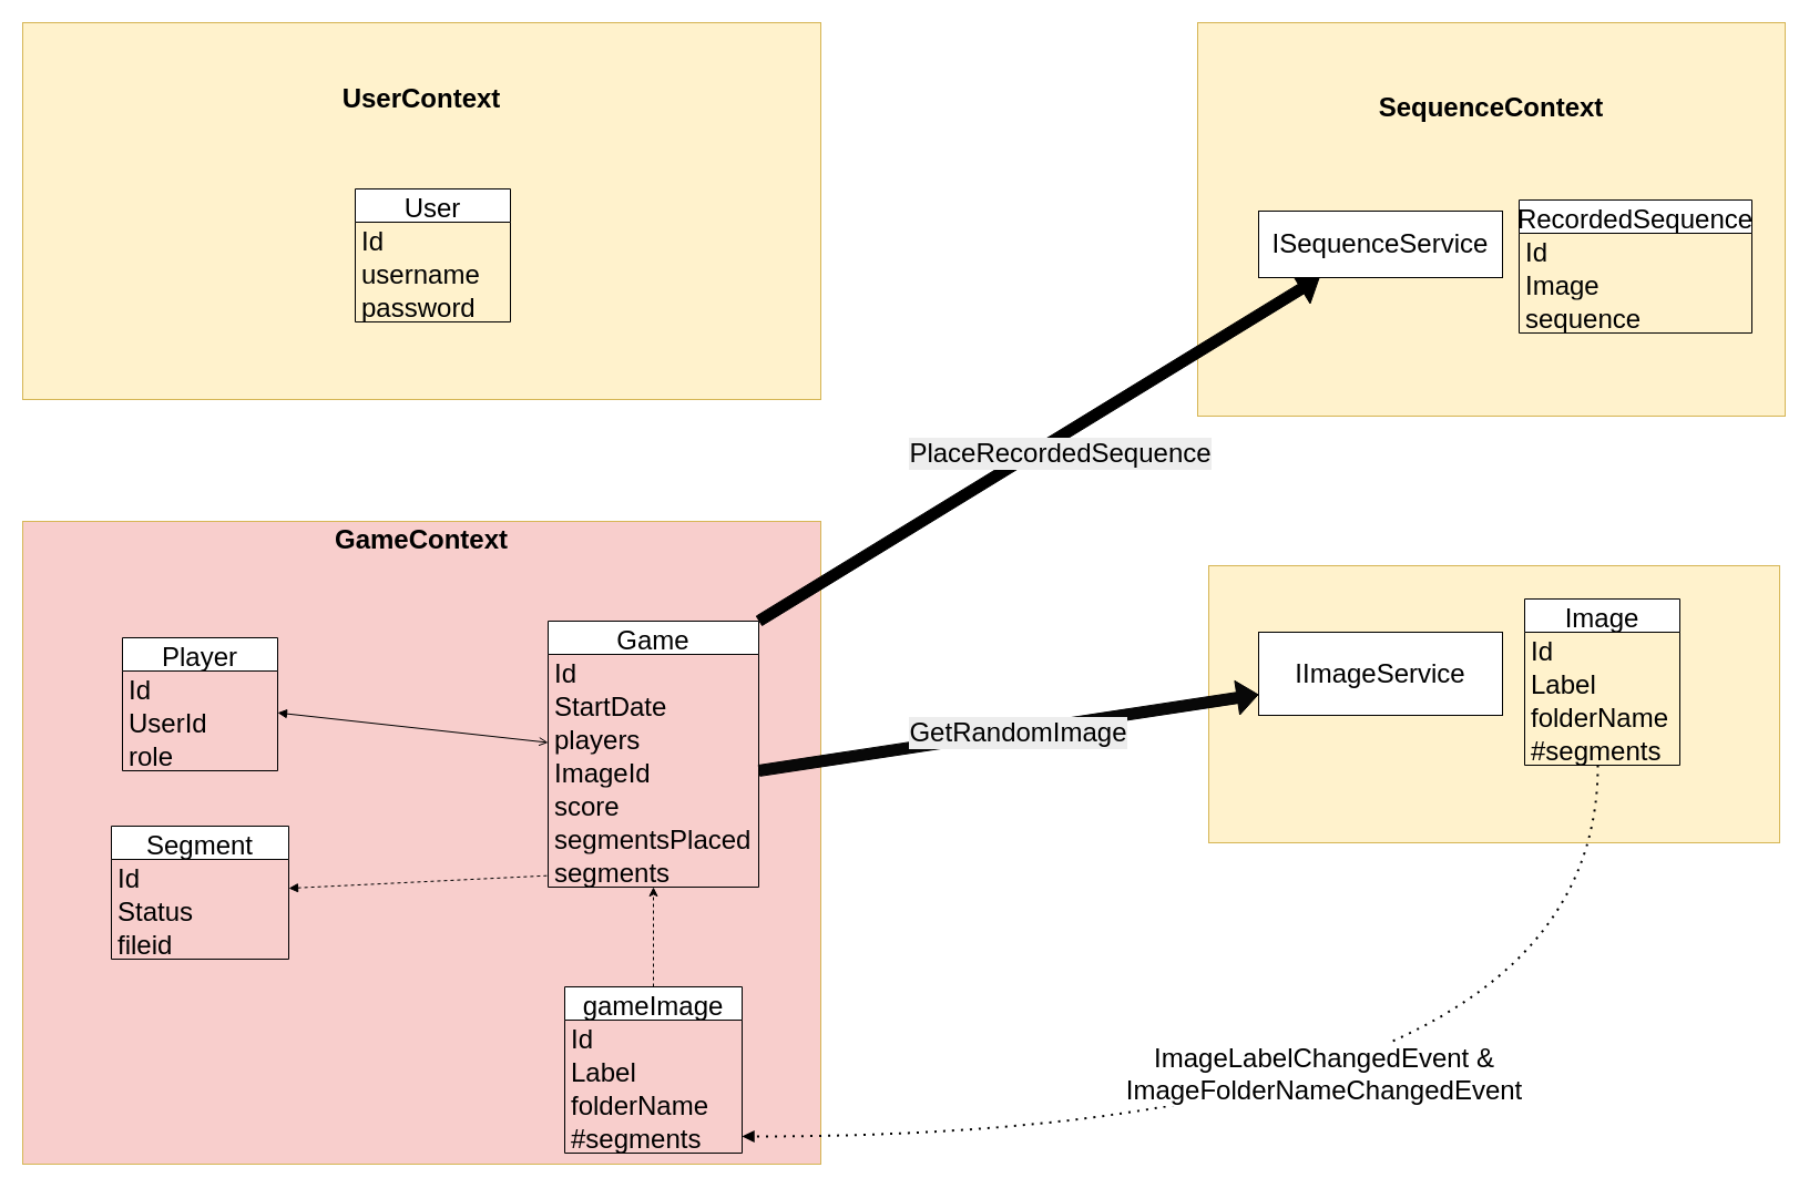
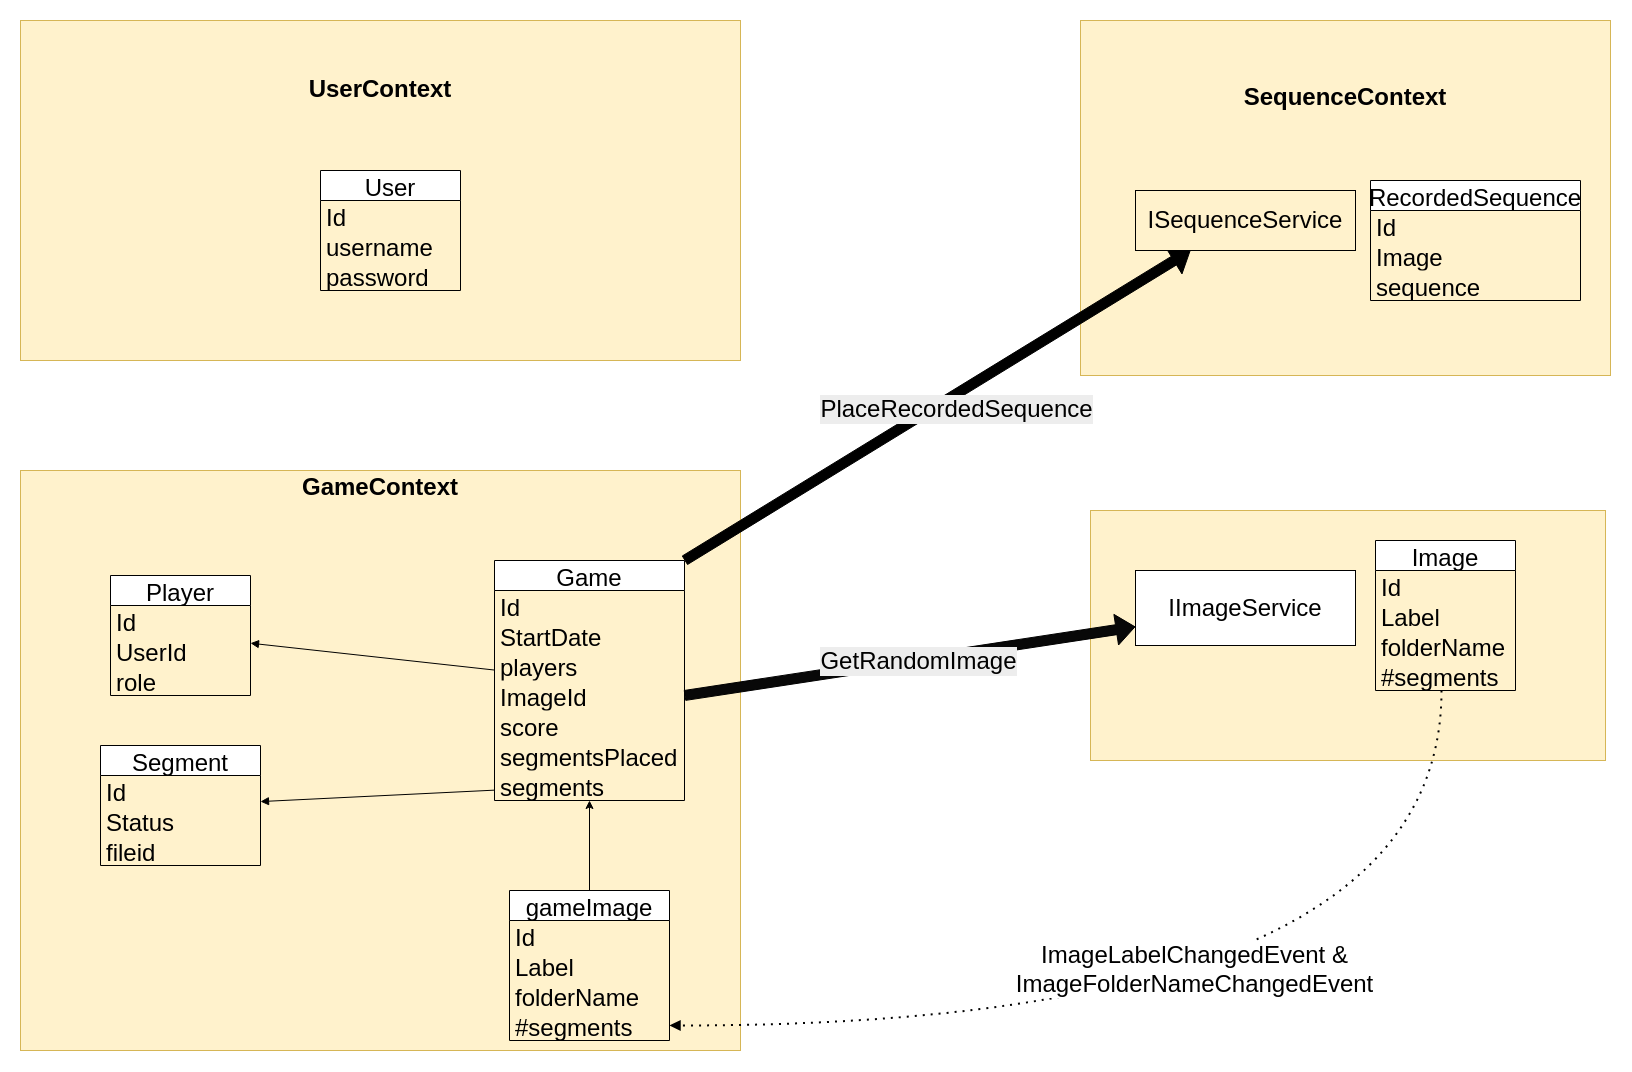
  <mxCell id="0" />
  <mxCell id="1" parent="0" />
- <mxCell id="2" value="&lt;b&gt;GameContext&lt;br&gt;&lt;br&gt;&lt;br&gt;&lt;br&gt;&lt;br&gt;&lt;br&gt;&lt;br&gt;&lt;br&gt;&lt;br&gt;&lt;br&gt;&lt;br&gt;&lt;br&gt;&lt;br&gt;&lt;br&gt;&lt;br&gt;&lt;br&gt;&lt;br&gt;&lt;br&gt;&lt;br&gt;&lt;br&gt;&lt;/b&gt;" style="rounded=0;whiteSpace=wrap;html=1;fontSize=24;fillColor=#f8cecc;strokeColor=#d6b656;" parent="1" vertex="1"><mxGeometry x="20" y="470" width="720" height="580" as="geometry" /></mxCell>
+ <mxCell id="2" value="&lt;b&gt;GameContext&lt;br&gt;&lt;br&gt;&lt;br&gt;&lt;br&gt;&lt;br&gt;&lt;br&gt;&lt;br&gt;&lt;br&gt;&lt;br&gt;&lt;br&gt;&lt;br&gt;&lt;br&gt;&lt;br&gt;&lt;br&gt;&lt;br&gt;&lt;br&gt;&lt;br&gt;&lt;br&gt;&lt;br&gt;&lt;br&gt;&lt;/b&gt;" style="rounded=0;whiteSpace=wrap;html=1;fontSize=24;fillColor=#fff2cc;strokeColor=#d6b656;" parent="1" vertex="1"><mxGeometry x="20" y="470" width="720" height="580" as="geometry" /></mxCell>
  <mxCell id="3" value="&lt;b&gt;UserContext&lt;br&gt;&lt;br&gt;&lt;br&gt;&lt;br&gt;&lt;br&gt;&lt;br&gt;&lt;br&gt;&lt;br&gt;&lt;/b&gt;" style="rounded=0;whiteSpace=wrap;html=1;fontSize=24;fillColor=#fff2cc;strokeColor=#d6b656;align=center;" parent="1" vertex="1"><mxGeometry x="20" y="20" width="720" height="340" as="geometry" /></mxCell>
  <mxCell id="4" value="" style="rounded=0;whiteSpace=wrap;html=1;fontSize=24;fillColor=#fff2cc;strokeColor=#d6b656;" parent="1" vertex="1"><mxGeometry x="1090" y="510" width="515" height="250" as="geometry" /></mxCell>
  <mxCell id="5" value="&lt;b&gt;SequenceContext&lt;br&gt;&lt;br&gt;&lt;br&gt;&lt;br&gt;&lt;br&gt;&lt;br&gt;&lt;br&gt;&lt;br&gt;&lt;/b&gt;" style="rounded=0;whiteSpace=wrap;html=1;fontSize=24;fillColor=#fff2cc;strokeColor=#d6b656;" parent="1" vertex="1"><mxGeometry x="1080" y="20" width="530" height="355" as="geometry" /></mxCell>
  <mxCell id="6" value="User" style="swimlane;fontStyle=0;childLayout=stackLayout;horizontal=1;startSize=30;horizontalStack=0;resizeParent=1;resizeParentMax=0;resizeLast=0;collapsible=1;marginBottom=0;fontSize=24;" parent="1" vertex="1"><mxGeometry x="320" y="170" width="140" height="120" as="geometry" /></mxCell>
  <mxCell id="7" value="Id " style="text;strokeColor=none;fillColor=none;align=left;verticalAlign=middle;spacingLeft=4;spacingRight=4;overflow=hidden;points=[[0,0.5],[1,0.5]];portConstraint=eastwest;rotatable=0;fontSize=24;" parent="6" vertex="1"><mxGeometry y="30" width="140" height="30" as="geometry" /></mxCell>
  <mxCell id="8" value="username" style="text;strokeColor=none;fillColor=none;align=left;verticalAlign=middle;spacingLeft=4;spacingRight=4;overflow=hidden;points=[[0,0.5],[1,0.5]];portConstraint=eastwest;rotatable=0;fontSize=24;" parent="6" vertex="1"><mxGeometry y="60" width="140" height="30" as="geometry" /></mxCell>
  <mxCell id="9" value="password" style="text;strokeColor=none;fillColor=none;align=left;verticalAlign=middle;spacingLeft=4;spacingRight=4;overflow=hidden;points=[[0,0.5],[1,0.5]];portConstraint=eastwest;rotatable=0;fontSize=24;" parent="6" vertex="1"><mxGeometry y="90" width="140" height="30" as="geometry" /></mxCell>
  <mxCell id="10" value="Game" style="swimlane;fontStyle=0;childLayout=stackLayout;horizontal=1;startSize=30;horizontalStack=0;resizeParent=1;resizeParentMax=0;resizeLast=0;collapsible=1;marginBottom=0;fontSize=24;" parent="1" vertex="1"><mxGeometry x="494" y="560" width="190" height="240" as="geometry" /></mxCell>
  <mxCell id="11" value="Id" style="text;strokeColor=none;fillColor=none;align=left;verticalAlign=middle;spacingLeft=4;spacingRight=4;overflow=hidden;points=[[0,0.5],[1,0.5]];portConstraint=eastwest;rotatable=0;fontSize=24;" parent="10" vertex="1"><mxGeometry y="30" width="190" height="30" as="geometry" /></mxCell>
  <mxCell id="12" value="StartDate" style="text;strokeColor=none;fillColor=none;align=left;verticalAlign=middle;spacingLeft=4;spacingRight=4;overflow=hidden;points=[[0,0.5],[1,0.5]];portConstraint=eastwest;rotatable=0;fontSize=24;" parent="10" vertex="1"><mxGeometry y="60" width="190" height="30" as="geometry" /></mxCell>
  <mxCell id="13" value="players" style="text;strokeColor=none;fillColor=none;align=left;verticalAlign=middle;spacingLeft=4;spacingRight=4;overflow=hidden;points=[[0,0.5],[1,0.5]];portConstraint=eastwest;rotatable=0;fontSize=24;" parent="10" vertex="1"><mxGeometry y="90" width="190" height="30" as="geometry" /></mxCell>
  <mxCell id="14" value="ImageId" style="text;strokeColor=none;fillColor=none;align=left;verticalAlign=middle;spacingLeft=4;spacingRight=4;overflow=hidden;points=[[0,0.5],[1,0.5]];portConstraint=eastwest;rotatable=0;fontSize=24;" parent="10" vertex="1"><mxGeometry y="120" width="190" height="30" as="geometry" /></mxCell>
  <mxCell id="15" value="score" style="text;strokeColor=none;fillColor=none;align=left;verticalAlign=middle;spacingLeft=4;spacingRight=4;overflow=hidden;points=[[0,0.5],[1,0.5]];portConstraint=eastwest;rotatable=0;fontSize=24;" parent="10" vertex="1"><mxGeometry y="150" width="190" height="30" as="geometry" /></mxCell>
  <mxCell id="16" value="segmentsPlaced" style="text;strokeColor=none;fillColor=none;align=left;verticalAlign=middle;spacingLeft=4;spacingRight=4;overflow=hidden;points=[[0,0.5],[1,0.5]];portConstraint=eastwest;rotatable=0;fontSize=24;" parent="10" vertex="1"><mxGeometry y="180" width="190" height="30" as="geometry" /></mxCell>
  <mxCell id="17" value="segments" style="text;strokeColor=none;fillColor=none;align=left;verticalAlign=middle;spacingLeft=4;spacingRight=4;overflow=hidden;points=[[0,0.5],[1,0.5]];portConstraint=eastwest;rotatable=0;fontSize=24;" parent="10" vertex="1"><mxGeometry y="210" width="190" height="30" as="geometry" /></mxCell>
- <mxCell id="18" style="rounded=0;orthogonalLoop=1;jettySize=auto;html=1;fontSize=24;startArrow=block;startFill=1;strokeWidth=1;endArrow=open;endFill=0;" parent="1" source="19" target="10" edge="1"><mxGeometry relative="1" as="geometry"><mxPoint x="490" y="520" as="targetPoint" /></mxGeometry></mxCell>
+ <mxCell id="18" style="rounded=0;orthogonalLoop=1;jettySize=auto;html=1;fontSize=24;startArrow=block;startFill=1;strokeWidth=1;endArrow=none;endFill=0;" parent="1" source="19" target="10" edge="1"><mxGeometry relative="1" as="geometry"><mxPoint x="490" y="520" as="targetPoint" /></mxGeometry></mxCell>
  <mxCell id="19" value="Player" style="swimlane;fontStyle=0;childLayout=stackLayout;horizontal=1;startSize=30;horizontalStack=0;resizeParent=1;resizeParentMax=0;resizeLast=0;collapsible=1;marginBottom=0;fontSize=24;" parent="1" vertex="1"><mxGeometry x="110" y="575" width="140" height="120" as="geometry" /></mxCell>
  <mxCell id="20" value="Id " style="text;strokeColor=none;fillColor=none;align=left;verticalAlign=middle;spacingLeft=4;spacingRight=4;overflow=hidden;points=[[0,0.5],[1,0.5]];portConstraint=eastwest;rotatable=0;fontSize=24;" parent="19" vertex="1"><mxGeometry y="30" width="140" height="30" as="geometry" /></mxCell>
  <mxCell id="21" value="UserId" style="text;strokeColor=none;fillColor=none;align=left;verticalAlign=middle;spacingLeft=4;spacingRight=4;overflow=hidden;points=[[0,0.5],[1,0.5]];portConstraint=eastwest;rotatable=0;fontSize=24;" parent="19" vertex="1"><mxGeometry y="60" width="140" height="30" as="geometry" /></mxCell>
  <mxCell id="22" value="role" style="text;strokeColor=none;fillColor=none;align=left;verticalAlign=middle;spacingLeft=4;spacingRight=4;overflow=hidden;points=[[0,0.5],[1,0.5]];portConstraint=eastwest;rotatable=0;fontSize=24;" parent="19" vertex="1"><mxGeometry y="90" width="140" height="30" as="geometry" /></mxCell>
  <mxCell id="23" value="Image" style="swimlane;fontStyle=0;childLayout=stackLayout;horizontal=1;startSize=30;horizontalStack=0;resizeParent=1;resizeParentMax=0;resizeLast=0;collapsible=1;marginBottom=0;fontSize=24;" parent="1" vertex="1"><mxGeometry x="1375" y="540" width="140" height="150" as="geometry" /></mxCell>
  <mxCell id="24" value="Id" style="text;strokeColor=none;fillColor=none;align=left;verticalAlign=middle;spacingLeft=4;spacingRight=4;overflow=hidden;points=[[0,0.5],[1,0.5]];portConstraint=eastwest;rotatable=0;fontSize=24;" parent="23" vertex="1"><mxGeometry y="30" width="140" height="30" as="geometry" /></mxCell>
  <mxCell id="25" value="Label" style="text;strokeColor=none;fillColor=none;align=left;verticalAlign=middle;spacingLeft=4;spacingRight=4;overflow=hidden;points=[[0,0.5],[1,0.5]];portConstraint=eastwest;rotatable=0;fontSize=24;" parent="23" vertex="1"><mxGeometry y="60" width="140" height="30" as="geometry" /></mxCell>
  <mxCell id="26" value="folderName" style="text;strokeColor=none;fillColor=none;align=left;verticalAlign=middle;spacingLeft=4;spacingRight=4;overflow=hidden;points=[[0,0.5],[1,0.5]];portConstraint=eastwest;rotatable=0;fontSize=24;" parent="23" vertex="1"><mxGeometry y="90" width="140" height="30" as="geometry" /></mxCell>
  <mxCell id="27" value="#segments" style="text;strokeColor=none;fillColor=none;align=left;verticalAlign=middle;spacingLeft=4;spacingRight=4;overflow=hidden;points=[[0,0.5],[1,0.5]];portConstraint=eastwest;rotatable=0;fontSize=24;" parent="23" vertex="1"><mxGeometry y="120" width="140" height="30" as="geometry" /></mxCell>
- <mxCell id="28" style="rounded=0;orthogonalLoop=1;jettySize=auto;html=1;fontSize=24;startArrow=block;startFill=1;endArrow=none;endFill=0;dashed=1;" parent="1" source="29" target="17" edge="1"><mxGeometry relative="1" as="geometry" /></mxCell>
+ <mxCell id="28" style="rounded=0;orthogonalLoop=1;jettySize=auto;html=1;fontSize=24;startArrow=block;startFill=1;endArrow=none;endFill=0;" parent="1" source="29" target="17" edge="1"><mxGeometry relative="1" as="geometry" /></mxCell>
  <mxCell id="29" value="Segment" style="swimlane;fontStyle=0;childLayout=stackLayout;horizontal=1;startSize=30;horizontalStack=0;resizeParent=1;resizeParentMax=0;resizeLast=0;collapsible=1;marginBottom=0;fontSize=24;" parent="1" vertex="1"><mxGeometry x="100" y="745" width="160" height="120" as="geometry" /></mxCell>
  <mxCell id="30" value="Id" style="text;strokeColor=none;fillColor=none;align=left;verticalAlign=middle;spacingLeft=4;spacingRight=4;overflow=hidden;points=[[0,0.5],[1,0.5]];portConstraint=eastwest;rotatable=0;fontSize=24;" parent="29" vertex="1"><mxGeometry y="30" width="160" height="30" as="geometry" /></mxCell>
  <mxCell id="31" value="Status" style="text;strokeColor=none;fillColor=none;align=left;verticalAlign=middle;spacingLeft=4;spacingRight=4;overflow=hidden;points=[[0,0.5],[1,0.5]];portConstraint=eastwest;rotatable=0;fontSize=24;" parent="29" vertex="1"><mxGeometry y="60" width="160" height="30" as="geometry" /></mxCell>
  <mxCell id="32" value="fileid" style="text;strokeColor=none;fillColor=none;align=left;verticalAlign=middle;spacingLeft=4;spacingRight=4;overflow=hidden;points=[[0,0.5],[1,0.5]];portConstraint=eastwest;rotatable=0;fontSize=24;" parent="29" vertex="1"><mxGeometry y="90" width="160" height="30" as="geometry" /></mxCell>
  <mxCell id="33" value="RecordedSequence" style="swimlane;fontStyle=0;childLayout=stackLayout;horizontal=1;startSize=30;horizontalStack=0;resizeParent=1;resizeParentMax=0;resizeLast=0;collapsible=1;marginBottom=0;fontSize=24;" parent="1" vertex="1"><mxGeometry x="1370" y="180" width="210" height="120" as="geometry" /></mxCell>
  <mxCell id="34" value="Id " style="text;strokeColor=none;fillColor=none;align=left;verticalAlign=middle;spacingLeft=4;spacingRight=4;overflow=hidden;points=[[0,0.5],[1,0.5]];portConstraint=eastwest;rotatable=0;fontSize=24;" parent="33" vertex="1"><mxGeometry y="30" width="210" height="30" as="geometry" /></mxCell>
  <mxCell id="35" value="Image" style="text;strokeColor=none;fillColor=none;align=left;verticalAlign=middle;spacingLeft=4;spacingRight=4;overflow=hidden;points=[[0,0.5],[1,0.5]];portConstraint=eastwest;rotatable=0;fontSize=24;" parent="33" vertex="1"><mxGeometry y="60" width="210" height="30" as="geometry" /></mxCell>
  <mxCell id="36" value="sequence" style="text;strokeColor=none;fillColor=none;align=left;verticalAlign=middle;spacingLeft=4;spacingRight=4;overflow=hidden;points=[[0,0.5],[1,0.5]];portConstraint=eastwest;rotatable=0;fontSize=24;" parent="33" vertex="1"><mxGeometry y="90" width="210" height="30" as="geometry" /></mxCell>
- <mxCell id="37" value="" style="edgeStyle=none;rounded=0;orthogonalLoop=1;jettySize=auto;html=1;fontSize=24;startArrow=none;startFill=0;dashed=1;" parent="1" source="38" target="17" edge="1"><mxGeometry relative="1" as="geometry" /></mxCell>
+ <mxCell id="37" value="" style="edgeStyle=none;rounded=0;orthogonalLoop=1;jettySize=auto;html=1;fontSize=24;startArrow=none;startFill=0;" parent="1" source="38" target="17" edge="1"><mxGeometry relative="1" as="geometry" /></mxCell>
  <mxCell id="38" value="gameImage" style="swimlane;fontStyle=0;childLayout=stackLayout;horizontal=1;startSize=30;horizontalStack=0;resizeParent=1;resizeParentMax=0;resizeLast=0;collapsible=1;marginBottom=0;fontSize=24;" parent="1" vertex="1"><mxGeometry x="509" y="890" width="160" height="150" as="geometry" /></mxCell>
  <mxCell id="39" value="Id" style="text;strokeColor=none;fillColor=none;align=left;verticalAlign=middle;spacingLeft=4;spacingRight=4;overflow=hidden;points=[[0,0.5],[1,0.5]];portConstraint=eastwest;rotatable=0;fontSize=24;" parent="38" vertex="1"><mxGeometry y="30" width="160" height="30" as="geometry" /></mxCell>
  <mxCell id="40" value="Label" style="text;strokeColor=none;fillColor=none;align=left;verticalAlign=middle;spacingLeft=4;spacingRight=4;overflow=hidden;points=[[0,0.5],[1,0.5]];portConstraint=eastwest;rotatable=0;fontSize=24;" parent="38" vertex="1"><mxGeometry y="60" width="160" height="30" as="geometry" /></mxCell>
  <mxCell id="41" value="folderName" style="text;strokeColor=none;fillColor=none;align=left;verticalAlign=middle;spacingLeft=4;spacingRight=4;overflow=hidden;points=[[0,0.5],[1,0.5]];portConstraint=eastwest;rotatable=0;fontSize=24;" parent="38" vertex="1"><mxGeometry y="90" width="160" height="30" as="geometry" /></mxCell>
  <mxCell id="42" value="#segments" style="text;strokeColor=none;fillColor=none;align=left;verticalAlign=middle;spacingLeft=4;spacingRight=4;overflow=hidden;points=[[0,0.5],[1,0.5]];portConstraint=eastwest;rotatable=0;fontSize=24;" parent="38" vertex="1"><mxGeometry y="120" width="160" height="30" as="geometry" /></mxCell>
  <mxCell id="43" value="" style="shape=flexArrow;endArrow=classic;html=1;rounded=0;fontSize=24;exitX=1;exitY=0;exitDx=0;exitDy=0;entryX=0.25;entryY=1;entryDx=0;entryDy=0;fillColor=#000000;" parent="1" source="10" target="45" edge="1"><mxGeometry width="50" height="50" relative="1" as="geometry"><mxPoint x="790" y="500" as="sourcePoint" /><mxPoint x="840" y="300" as="targetPoint" /></mxGeometry></mxCell>
  <mxCell id="44" value="PlaceRecordedSequence" style="edgeLabel;html=1;align=center;verticalAlign=middle;resizable=0;points=[];fontSize=24;labelBorderColor=none;labelBackgroundColor=#EDEDED;" parent="43" vertex="1" connectable="0"><mxGeometry x="0.118" y="3" relative="1" as="geometry"><mxPoint x="-10" y="24" as="offset" /></mxGeometry></mxCell>
- <mxCell id="45" value="ISequenceService" style="rounded=0;whiteSpace=wrap;html=1;fontSize=24;" parent="1" vertex="1"><mxGeometry x="1135" y="190" width="220" height="60" as="geometry" /></mxCell>
+ <mxCell id="45" value="ISequenceService" style="rounded=0;whiteSpace=wrap;html=1;fontSize=24;fillColor=#fff2cc;" parent="1" vertex="1"><mxGeometry x="1135" y="190" width="220" height="60" as="geometry" /></mxCell>
  <mxCell id="46" value="IImageService" style="rounded=0;whiteSpace=wrap;html=1;fontSize=24;" parent="1" vertex="1"><mxGeometry x="1135" y="570" width="220" height="75" as="geometry" /></mxCell>
  <mxCell id="47" value="" style="shape=flexArrow;endArrow=classic;html=1;rounded=0;fontSize=24;exitX=1;exitY=0.5;exitDx=0;exitDy=0;entryX=0;entryY=0.75;entryDx=0;entryDy=0;fillColor=#080808;" parent="1" source="14" target="46" edge="1"><mxGeometry width="50" height="50" relative="1" as="geometry"><mxPoint x="970" y="600" as="sourcePoint" /><mxPoint x="1111" y="400" as="targetPoint" /></mxGeometry></mxCell>
  <mxCell id="48" value="GetRandomImage" style="edgeLabel;html=1;align=center;verticalAlign=middle;resizable=0;points=[];fontSize=24;labelBackgroundColor=#EDEDED;" parent="47" vertex="1" connectable="0"><mxGeometry x="0.118" y="3" relative="1" as="geometry"><mxPoint x="-18" y="7" as="offset" /></mxGeometry></mxCell>
  <mxCell id="49" value="" style="endArrow=block;dashed=1;html=1;dashPattern=1 3;strokeWidth=2;rounded=0;entryX=1;entryY=0.5;entryDx=0;entryDy=0;edgeStyle=orthogonalEdgeStyle;curved=1;endFill=1;" parent="1" target="42" edge="1"><mxGeometry width="50" height="50" relative="1" as="geometry"><mxPoint x="1441" y="690" as="sourcePoint" /><mxPoint x="1651" y="960" as="targetPoint" /></mxGeometry></mxCell>
  <mxCell id="50" value="&lt;span style=&quot;font-size: 24px;&quot;&gt;ImageLabelChangedEvent &amp;amp;&lt;br&gt;&lt;/span&gt;&lt;span style=&quot;color: rgba(0, 0, 0, 0); font-family: monospace; font-size: 0px; text-align: start; background-color: rgb(248, 249, 250);&quot;&gt;%3CmxGraphModel%3E%3Croot%3E%3CmxCell%20id%3D%220%22%2F%3E%3CmxCell%20id%3D%221%22%20parent%3D%220%22%2F%3E%3CmxCell%20id%3D%222%22%20value%3D%22%26lt%3Bspan%20style%3D%26quot%3Bfont-size%3A%2024px%3B%26quot%3B%26gt%3BImageFolderNameChangedEvent%26lt%3B%2Fspan%26gt%3B%22%20style%3D%22edgeLabel%3Bhtml%3D1%3Balign%3Dcenter%3BverticalAlign%3Dmiddle%3Bresizable%3D0%3Bpoints%3D%5B%5D%3B%22%20vertex%3D%221%22%20connectable%3D%220%22%20parent%3D%221%22%3E%3CmxGeometry%20x%3D%22573.857%22%20y%3D%22603%22%20as%3D%22geometry%22%2F%3E%3C%2FmxCell%3E%3C%2Froot%3E%3C%2FmxGraphModel%3E &amp;amp;&amp;nbsp;&lt;/span&gt;&lt;span style=&quot;font-size: 24px;&quot;&gt;ImageFolderNameChangedEvent&lt;/span&gt;&lt;span style=&quot;font-size: 24px;&quot;&gt;&lt;br&gt;&lt;/span&gt;" style="edgeLabel;html=1;align=center;verticalAlign=middle;resizable=0;points=[];" parent="49" vertex="1" connectable="0"><mxGeometry x="0.053" y="-57" relative="1" as="geometry"><mxPoint as="offset" /></mxGeometry></mxCell>
